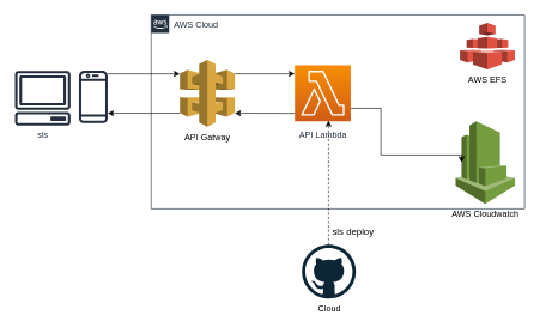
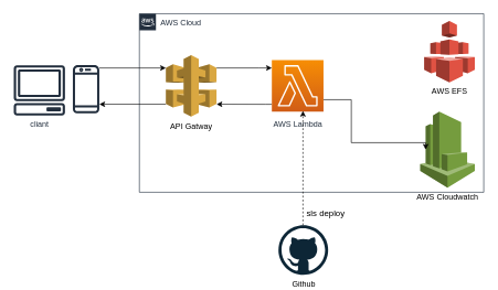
  <mxCell id="0" />
  <mxCell id="1" parent="0" />
  <mxCell id="2" value="AWS Cloud" style="points=[[0,0],[0.25,0],[0.5,0],[0.75,0],[1,0],[1,0.25],[1,0.5],[1,0.75],[1,1],[0.75,1],[0.5,1],[0.25,1],[0,1],[0,0.75],[0,0.5],[0,0.25]];outlineConnect=0;gradientColor=none;html=1;whiteSpace=wrap;fontSize=12;fontStyle=0;shape=mxgraph.aws4.group;grIcon=mxgraph.aws4.group_aws_cloud_alt;strokeColor=#232F3E;fillColor=none;verticalAlign=top;align=left;spacingLeft=30;fontColor=#232F3E;dashed=0;labelBackgroundColor=#ffffff;" parent="1" vertex="1"><mxGeometry x="210" y="20" width="520" height="270" as="geometry" /></mxCell>
  <mxCell id="3" style="edgeStyle=orthogonalEdgeStyle;rounded=0;orthogonalLoop=1;jettySize=auto;html=1;entryX=1;entryY=0.8;entryDx=0;entryDy=0;entryPerimeter=0;" edge="1" parent="1" source="4" target="7"><mxGeometry relative="1" as="geometry"><Array as="points"><mxPoint x="400" y="157" /><mxPoint x="400" y="157" /></Array></mxGeometry></mxCell>
- <mxCell id="4" value="API Lambda" style="outlineConnect=0;fontColor=#232F3E;gradientColor=#F78E04;gradientDirection=north;fillColor=#D05C17;strokeColor=#ffffff;dashed=0;verticalLabelPosition=bottom;verticalAlign=top;align=center;html=1;fontSize=12;fontStyle=0;aspect=fixed;shape=mxgraph.aws4.resourceIcon;resIcon=mxgraph.aws4.lambda;labelBackgroundColor=#ffffff;spacingTop=6;" parent="1" vertex="1"><mxGeometry x="410" y="90" width="78" height="78" as="geometry" /></mxCell>
+ <mxCell id="4" value="AWS Lambda" style="outlineConnect=0;fontColor=#232F3E;gradientColor=#F78E04;gradientDirection=north;fillColor=#D05C17;strokeColor=#ffffff;dashed=0;verticalLabelPosition=bottom;verticalAlign=top;align=center;html=1;fontSize=12;fontStyle=0;aspect=fixed;shape=mxgraph.aws4.resourceIcon;resIcon=mxgraph.aws4.lambda;labelBackgroundColor=#ffffff;spacingTop=6;" parent="1" vertex="1"><mxGeometry x="410" y="90" width="78" height="78" as="geometry" /></mxCell>
  <mxCell id="5" style="edgeStyle=orthogonalEdgeStyle;rounded=0;orthogonalLoop=1;jettySize=auto;html=1;exitX=1;exitY=0.21;exitDx=0;exitDy=0;exitPerimeter=0;" edge="1" parent="1" source="7" target="4"><mxGeometry relative="1" as="geometry"><Array as="points"><mxPoint x="390" y="102" /><mxPoint x="390" y="102" /></Array></mxGeometry></mxCell>
  <mxCell id="6" style="edgeStyle=orthogonalEdgeStyle;rounded=0;orthogonalLoop=1;jettySize=auto;html=1;exitX=0;exitY=0.8;exitDx=0;exitDy=0;exitPerimeter=0;" edge="1" parent="1" source="7" target="9"><mxGeometry relative="1" as="geometry"><Array as="points"><mxPoint x="110" y="157" /><mxPoint x="110" y="157" /></Array></mxGeometry></mxCell>
  <mxCell id="7" value="API Gatway" style="outlineConnect=0;dashed=0;verticalLabelPosition=bottom;verticalAlign=top;align=center;html=1;shape=mxgraph.aws3.api_gateway;fillColor=#D9A741;gradientColor=none;" vertex="1" parent="1"><mxGeometry x="250" y="82.5" width="76.5" height="93" as="geometry" /></mxCell>
- <mxCell id="8" value="sls" style="outlineConnect=0;fontColor=#232F3E;gradientColor=none;fillColor=#232F3E;strokeColor=none;dashed=0;verticalLabelPosition=bottom;verticalAlign=top;align=center;html=1;fontSize=12;fontStyle=0;aspect=fixed;pointerEvents=1;shape=mxgraph.aws4.client;" vertex="1" parent="1"><mxGeometry x="20" y="98" width="78" height="76" as="geometry" /></mxCell>
+ <mxCell id="8" value="cliant" style="outlineConnect=0;fontColor=#232F3E;gradientColor=none;fillColor=#232F3E;strokeColor=none;dashed=0;verticalLabelPosition=bottom;verticalAlign=top;align=center;html=1;fontSize=12;fontStyle=0;aspect=fixed;pointerEvents=1;shape=mxgraph.aws4.client;" vertex="1" parent="1"><mxGeometry x="20" y="98" width="78" height="76" as="geometry" /></mxCell>
  <mxCell id="9" value="" style="outlineConnect=0;fontColor=#232F3E;gradientColor=none;fillColor=#232F3E;strokeColor=none;dashed=0;verticalLabelPosition=bottom;verticalAlign=top;align=center;html=1;fontSize=12;fontStyle=0;aspect=fixed;pointerEvents=1;shape=mxgraph.aws4.mobile_client;" vertex="1" parent="1"><mxGeometry x="109.5" y="96" width="40" height="76.1" as="geometry" /></mxCell>
  <mxCell id="10" style="edgeStyle=orthogonalEdgeStyle;rounded=0;orthogonalLoop=1;jettySize=auto;html=1;entryX=0;entryY=0.21;entryDx=0;entryDy=0;entryPerimeter=0;" edge="1" parent="1" source="9" target="7"><mxGeometry relative="1" as="geometry"><mxPoint x="336.5" y="112.03" as="sourcePoint" /><mxPoint x="420" y="112" as="targetPoint" /><Array as="points"><mxPoint x="110" y="102" /><mxPoint x="110" y="102" /></Array></mxGeometry></mxCell>
- <mxCell id="11" value="AWS EFS" style="outlineConnect=0;dashed=0;verticalLabelPosition=bottom;verticalAlign=top;align=center;html=1;shape=mxgraph.aws3.efs;fillColor=#E05243;gradientColor=none;" vertex="1" parent="1"><mxGeometry x="640" y="31" width="76.5" height="65" as="geometry" /></mxCell>
+ <mxCell id="11" value="AWS EFS" style="outlineConnect=0;dashed=0;verticalLabelPosition=bottom;verticalAlign=top;align=center;html=1;shape=mxgraph.aws3.efs;fillColor=#E05243;gradientColor=none;" vertex="1" parent="1"><mxGeometry x="640" y="31" width="76.5" height="93" as="geometry" /></mxCell>
  <mxCell id="12" value="AWS Cloudwatch" style="outlineConnect=0;dashed=0;verticalLabelPosition=bottom;verticalAlign=top;align=center;html=1;shape=mxgraph.aws3.cloudwatch;fillColor=#759C3E;gradientColor=none;" vertex="1" parent="1"><mxGeometry x="634" y="168" width="82.5" height="115" as="geometry" /></mxCell>
  <mxCell id="13" style="edgeStyle=orthogonalEdgeStyle;rounded=0;orthogonalLoop=1;jettySize=auto;html=1;entryX=0.1;entryY=0.5;entryDx=0;entryDy=0;entryPerimeter=0;" edge="1" parent="1" source="4" target="12"><mxGeometry relative="1" as="geometry"><mxPoint x="336.5" y="112.03" as="sourcePoint" /><mxPoint x="420" y="112" as="targetPoint" /><Array as="points"><mxPoint x="530" y="150" /><mxPoint x="530" y="215" /></Array></mxGeometry></mxCell>
- <mxCell id="14" value="Cloud&lt;br&gt;" style="dashed=0;outlineConnect=0;html=1;align=center;labelPosition=center;verticalLabelPosition=bottom;verticalAlign=top;shape=mxgraph.weblogos.github" vertex="1" parent="1"><mxGeometry x="420" y="340" width="75" height="75" as="geometry" /></mxCell>
+ <mxCell id="14" value="Github&lt;br&gt;" style="dashed=0;outlineConnect=0;html=1;align=center;labelPosition=center;verticalLabelPosition=bottom;verticalAlign=top;shape=mxgraph.weblogos.github" vertex="1" parent="1"><mxGeometry x="420" y="340" width="75" height="75" as="geometry" /></mxCell>
  <mxCell id="15" style="edgeStyle=orthogonalEdgeStyle;rounded=0;orthogonalLoop=1;jettySize=auto;html=1;dashed=1;" edge="1" parent="1" source="14"><mxGeometry relative="1" as="geometry"><mxPoint x="420" y="167" as="sourcePoint" /><mxPoint x="457" y="167" as="targetPoint" /><Array as="points"><mxPoint x="457" y="167" /></Array></mxGeometry></mxCell>
  <mxCell id="16" value="&lt;font style=&quot;font-size: 13px&quot;&gt;sls deploy&lt;/font&gt;" style="edgeLabel;html=1;align=center;verticalAlign=middle;resizable=0;points=[];" vertex="1" connectable="0" parent="15"><mxGeometry x="-0.734" y="1" relative="1" as="geometry"><mxPoint x="34" y="3" as="offset" /></mxGeometry></mxCell>
